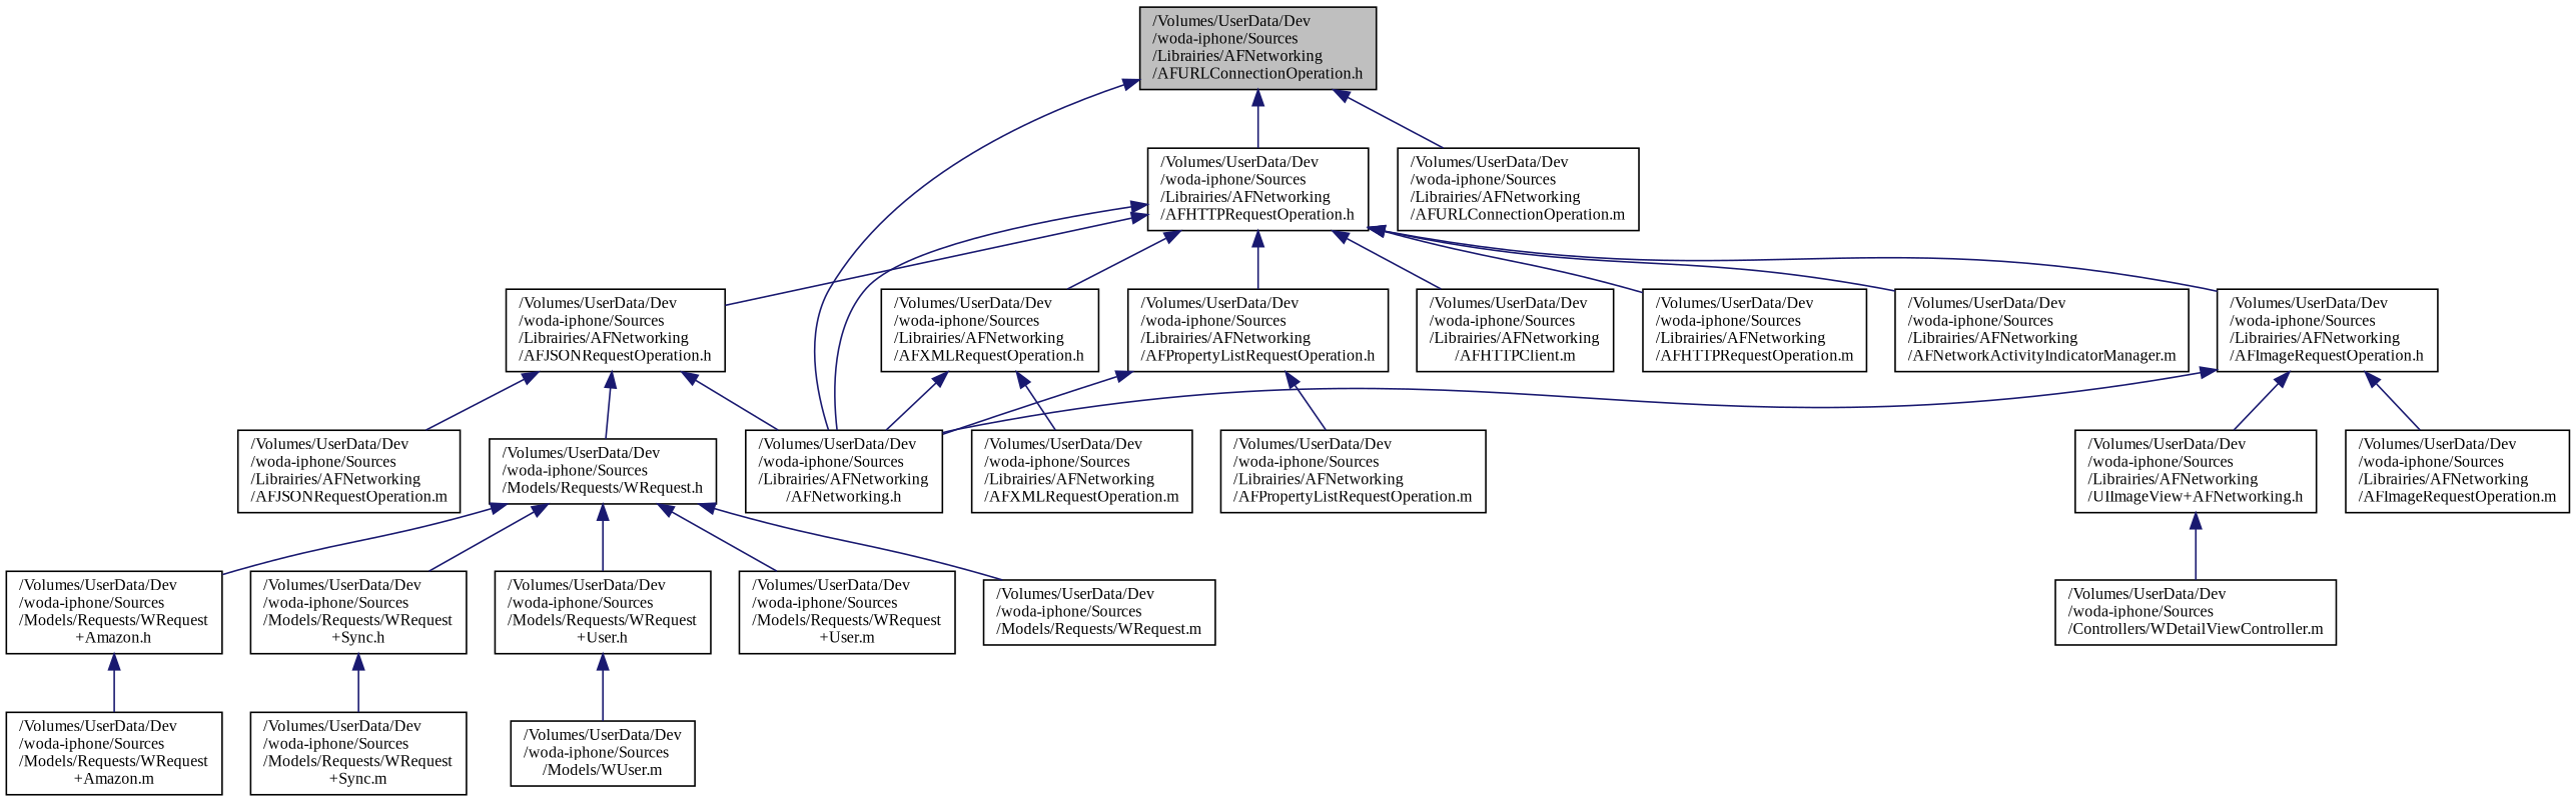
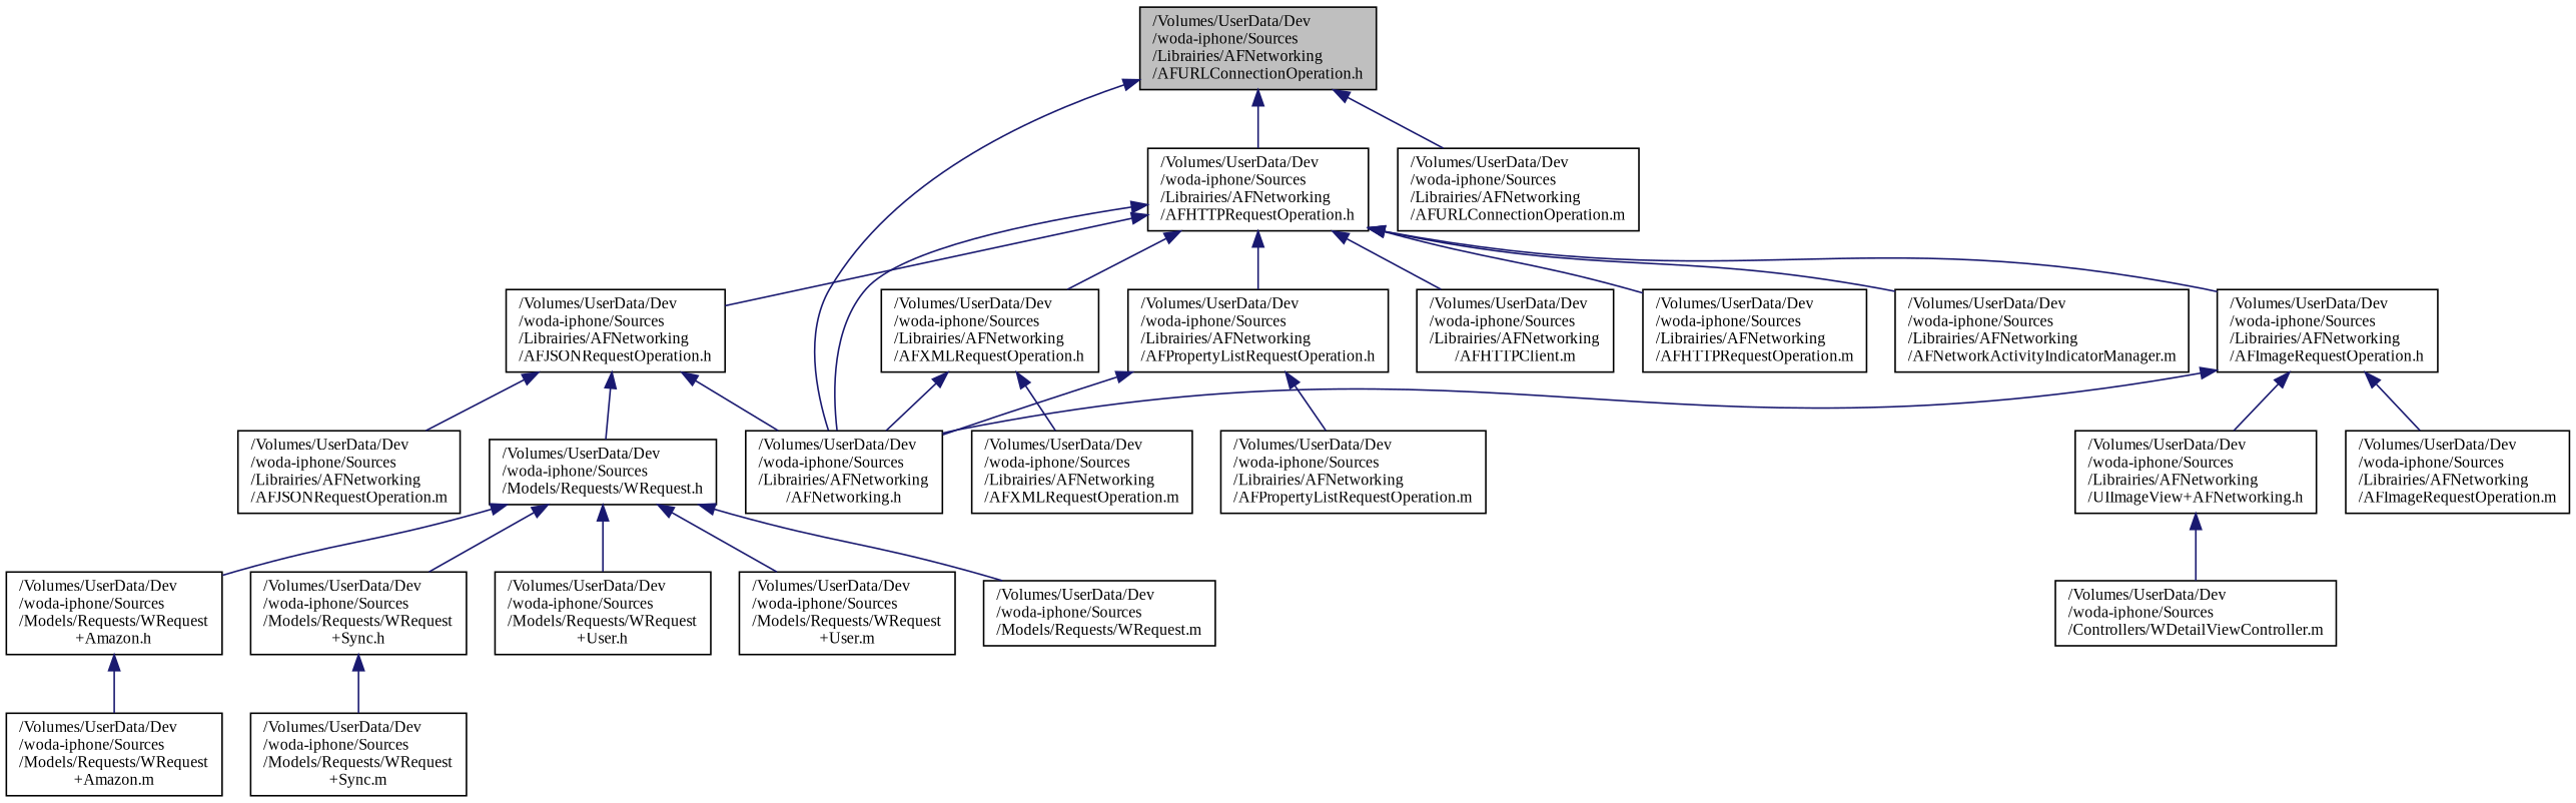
  digraph {
    fontname="Liberation Serif"
    node [color=black fillcolor=white fontname="Liberation Serif" fontsize=10 shape=record style=filled]
    edge [color=midnightblue dir=back fontname="Liberation Serif" fontsize=10 labelfontname=Helvetica labelfontsize=10 style=solid]
    n1 [fillcolor=grey75 fontcolor=black height=0.2 label="/Volumes/UserData/Dev\l/woda-iphone/Sources\l/Librairies/AFNetworking\l/AFURLConnectionOperation.h" width=0.4]
    n2 [height=0.2 label="/Volumes/UserData/Dev\l/woda-iphone/Sources\l/Librairies/AFNetworking\l/AFHTTPRequestOperation.h" width=0.4]
    n3 [height=0.2 label="/Volumes/UserData/Dev\l/woda-iphone/Sources\l/Librairies/AFNetworking\l/AFNetworking.h" width=0.4]
    n4 [height=0.2 label="/Volumes/UserData/Dev\l/woda-iphone/Sources\l/Librairies/AFNetworking\l/AFURLConnectionOperation.m" width=0.4]
    n5 [height=0.2 label="/Volumes/UserData/Dev\l/woda-iphone/Sources\l/Librairies/AFNetworking\l/AFHTTPClient.m" width=0.4]
    n6 [height=0.2 label="/Volumes/UserData/Dev\l/woda-iphone/Sources\l/Librairies/AFNetworking\l/AFHTTPRequestOperation.m" width=0.4]
    n7 [height=0.2 label="/Volumes/UserData/Dev\l/woda-iphone/Sources\l/Librairies/AFNetworking\l/AFImageRequestOperation.h" width=0.4]
    n8 [height=0.2 label="/Volumes/UserData/Dev\l/woda-iphone/Sources\l/Librairies/AFNetworking\l/AFJSONRequestOperation.h" width=0.4]
    n9 [height=0.2 label="/Volumes/UserData/Dev\l/woda-iphone/Sources\l/Librairies/AFNetworking\l/AFNetworkActivityIndicatorManager.m" width=0.4]
    n10 [height=0.2 label="/Volumes/UserData/Dev\l/woda-iphone/Sources\l/Librairies/AFNetworking\l/AFXMLRequestOperation.h" width=0.4]
    n11 [height=0.2 label="/Volumes/UserData/Dev\l/woda-iphone/Sources\l/Librairies/AFNetworking\l/AFPropertyListRequestOperation.h" width=0.4]
    n12 [height=0.2 label="/Volumes/UserData/Dev\l/woda-iphone/Sources\l/Librairies/AFNetworking\l/AFImageRequestOperation.m" width=0.4]
    n13 [height=0.2 label="/Volumes/UserData/Dev\l/woda-iphone/Sources\l/Librairies/AFNetworking\l/UIImageView+AFNetworking.h" width=0.4]
    n14 [height=0.2 label="/Volumes/UserData/Dev\l/woda-iphone/Sources\l/Controllers/WDetailViewController.m" width=0.4]
    n15 [height=0.2 label="/Volumes/UserData/Dev\l/woda-iphone/Sources\l/Librairies/AFNetworking\l/AFJSONRequestOperation.m" width=0.4]
    n16 [height=0.2 label="/Volumes/UserData/Dev\l/woda-iphone/Sources\l/Models/Requests/WRequest.h" width=0.4]
    n17 [height=0.2 label="/Volumes/UserData/Dev\l/woda-iphone/Sources\l/Models/Requests/WRequest\l+Amazon.h" width=0.4]
    n18 [height=0.2 label="/Volumes/UserData/Dev\l/woda-iphone/Sources\l/Models/Requests/WRequest\l+Sync.h" width=0.4]
    n19 [height=0.2 label="/Volumes/UserData/Dev\l/woda-iphone/Sources\l/Models/Requests/WRequest\l+User.h" width=0.4]
    n20 [height=0.2 label="/Volumes/UserData/Dev\l/woda-iphone/Sources\l/Models/Requests/WRequest\l+User.m" width=0.4]
    n21 [height=0.2 label="/Volumes/UserData/Dev\l/woda-iphone/Sources\l/Models/Requests/WRequest.m" width=0.4]
    n22 [height=0.2 label="/Volumes/UserData/Dev\l/woda-iphone/Sources\l/Models/Requests/WRequest\l+Amazon.m" width=0.4]
    n23 [height=0.2 label="/Volumes/UserData/Dev\l/woda-iphone/Sources\l/Models/Requests/WRequest\l+Sync.m" width=0.4]
-   n24 [height=0.2 label="/Volumes/UserData/Dev\l/woda-iphone/Sources\l/Models/WUser.m" width=0.4]
    n25 [height=0.2 label="/Volumes/UserData/Dev\l/woda-iphone/Sources\l/Librairies/AFNetworking\l/AFXMLRequestOperation.m" width=0.4]
    n26 [height=0.2 label="/Volumes/UserData/Dev\l/woda-iphone/Sources\l/Librairies/AFNetworking\l/AFPropertyListRequestOperation.m" width=0.4]
    n1 -> n2
    n1 -> n3
    n1 -> n4
    n2 -> n3
    n2 -> n5
    n2 -> n6
    n2 -> n7
    n2 -> n8
    n2 -> n9
    n2 -> n10
    n2 -> n11
    n7 -> n3
    n7 -> n12
    n7 -> n13
    n8 -> n3
    n8 -> n15
    n8 -> n16
    n10 -> n3
    n10 -> n25
    n11 -> n3
    n11 -> n26
    n13 -> n14
    n16 -> n17
    n16 -> n18
    n16 -> n19
    n16 -> n20
    n16 -> n21
    n17 -> n22
    n18 -> n23
-   n19 -> n24
  }
